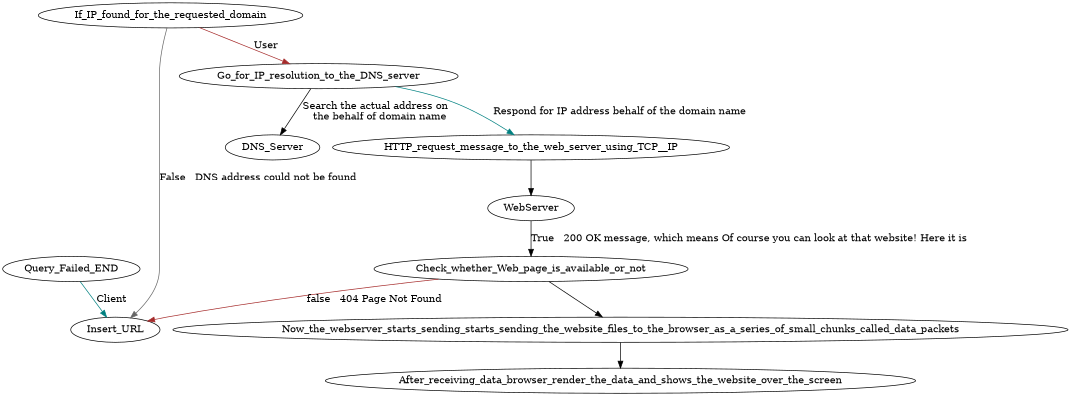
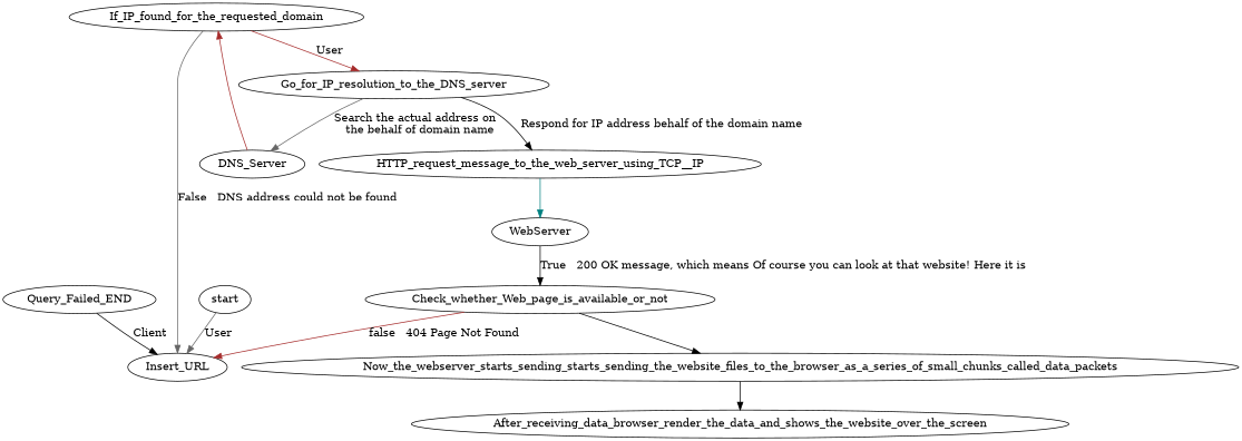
  digraph {
    edge [color=black]
+   start
    Insert_URL
    Go_for_IP_resolution_to_the_DNS_server
    DNS_Server
    HTTP_request_message_to_the_web_server_using_TCP__IP
    Query_Failed_END
    If_IP_found_for_the_requested_domain
    WebServer
    Check_whether_Web_page_is_available_or_not
    Now_the_webserver_starts_sending_starts_sending_the_website_files_to_the_browser_as_a_series_of_small_chunks_called_data_packets
    After_receiving_data_browser_render_the_data_and_shows_the_website_over_the_screen
-   Go_for_IP_resolution_to_the_DNS_server -> DNS_Server [label="Search the actual address on\n   the behalf of domain name" weight="Search the actual address on\n   the behalf of domain name"]
-   Go_for_IP_resolution_to_the_DNS_server -> HTTP_request_message_to_the_web_server_using_TCP__IP [color=teal label="Respond for IP address behalf of the domain name" weight="Respond for IP address behalf of the domain name"]
-   HTTP_request_message_to_the_web_server_using_TCP__IP -> WebServer
-   Query_Failed_END -> Insert_URL [color=teal label=Client weight=Client]
+   start -> Insert_URL [color=gray40 label=User weight=User]
+   Go_for_IP_resolution_to_the_DNS_server -> DNS_Server [color=gray40 label="Search the actual address on\n   the behalf of domain name" weight="Search the actual address on\n   the behalf of domain name"]
+   Go_for_IP_resolution_to_the_DNS_server -> HTTP_request_message_to_the_web_server_using_TCP__IP [label="Respond for IP address behalf of the domain name" weight="Respond for IP address behalf of the domain name"]
+   DNS_Server -> If_IP_found_for_the_requested_domain [color=brown]
+   HTTP_request_message_to_the_web_server_using_TCP__IP -> WebServer [color=teal]
+   Query_Failed_END -> Insert_URL [label=Client weight=Client]
    If_IP_found_for_the_requested_domain -> Insert_URL [color=gray40 label="False   DNS address could not be found" weight="False   DNS address could not be found"]
    If_IP_found_for_the_requested_domain -> Go_for_IP_resolution_to_the_DNS_server [color=brown label=User weight=True]
    WebServer -> Check_whether_Web_page_is_available_or_not [label="True   200 OK message, which means Of course you can look at that website! Here it is" weight="True   200 OK message, which means Of course you can look at that website! Here it is"]
    Check_whether_Web_page_is_available_or_not -> Insert_URL [color=brown label="false   404 Page Not Found" weight="false   404 Page Not Found"]
    Check_whether_Web_page_is_available_or_not -> Now_the_webserver_starts_sending_starts_sending_the_website_files_to_the_browser_as_a_series_of_small_chunks_called_data_packets
    Now_the_webserver_starts_sending_starts_sending_the_website_files_to_the_browser_as_a_series_of_small_chunks_called_data_packets -> After_receiving_data_browser_render_the_data_and_shows_the_website_over_the_screen
  }
